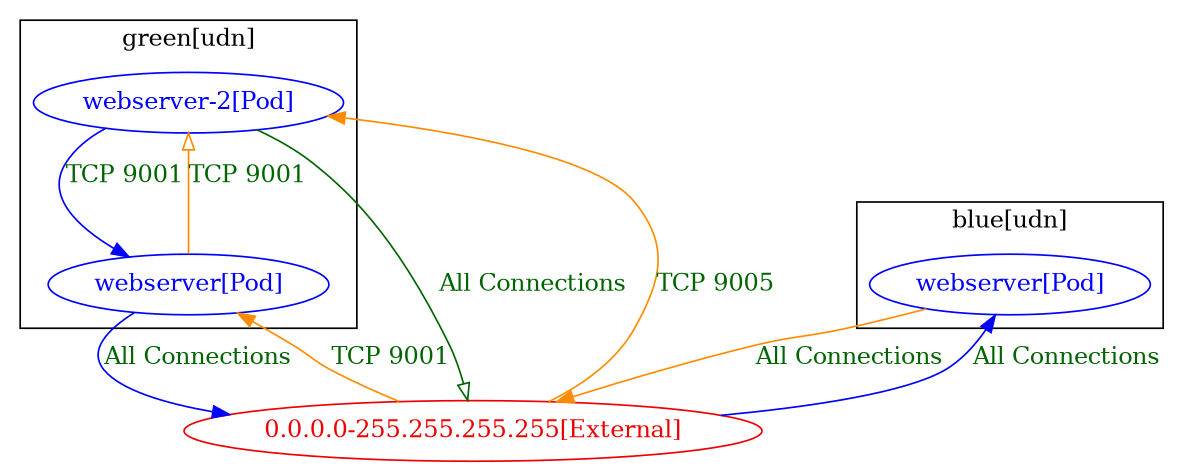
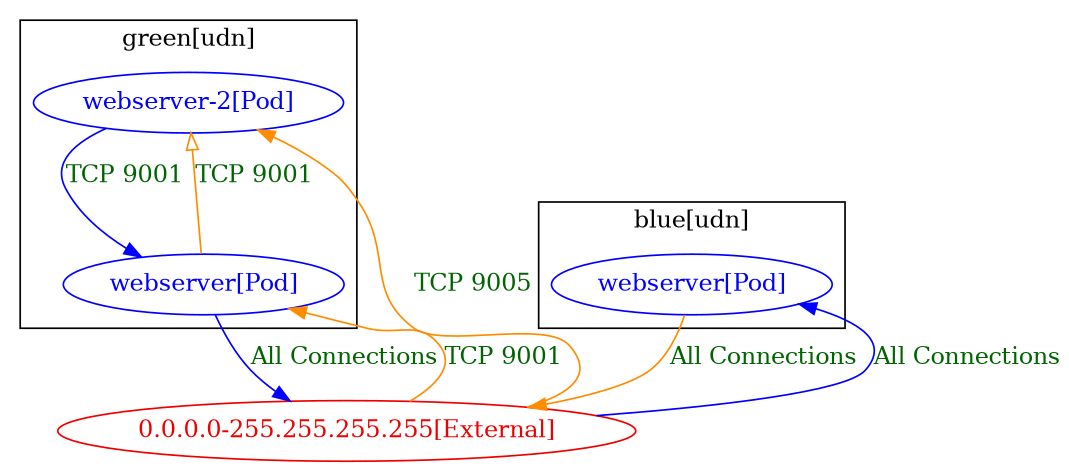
  digraph {
    node [color=blue fontcolor=blue]
    edge [arrowhead=normal color=darkorange fontcolor=darkgreen weight=0.5]
    n1 [label="webserver-2[Pod]"]
    n2 [label="webserver[Pod]"]
    n3 [label="webserver[Pod]"]
    n4 [color=red2 fontcolor=red2 label="0.0.0.0-255.255.255.255[External]"]
    subgraph cluster_1 {
      color=black
      fontcolor=black
      label="green[udn]"
      n1
      n2
    }
    subgraph cluster_2 {
      color=black
      fontcolor=black
      label="blue[udn]"
      n3
    }
    n1 -> n2 [color=blue label="TCP 9001"]
-   n1 -> n4 [arrowhead=onormal color=darkgreen label="All Connections" weight=1]
    n2 -> n1 [arrowhead=onormal label="TCP 9001" weight=1]
    n2 -> n4 [color=blue label="All Connections" weight=1]
    n3 -> n4 [label="All Connections" weight=1]
    n4 -> n1 [label="TCP 9005"]
    n4 -> n2 [label="TCP 9001"]
    n4 -> n3 [color=blue label="All Connections"]
  }
